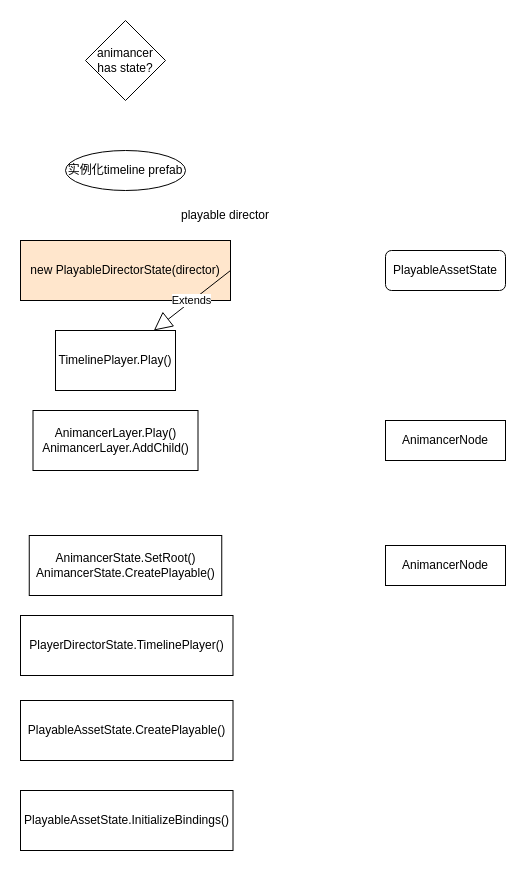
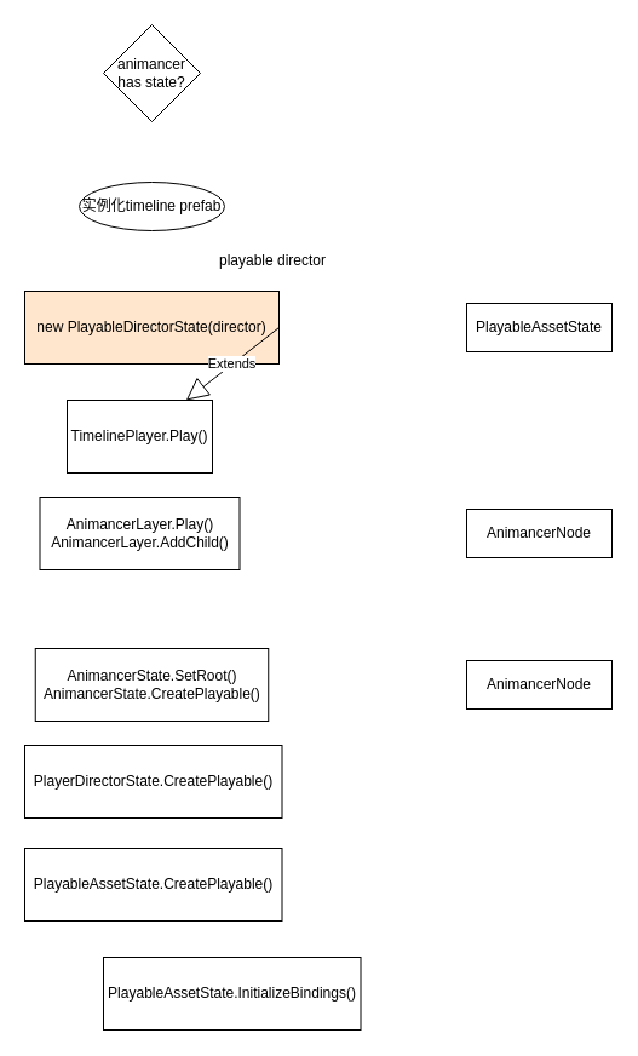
  <mxCell id="0" />
  <mxCell id="1" parent="0" />
  <mxCell id="2" value="实例化timeline prefab" style="ellipse;whiteSpace=wrap;html=1;" vertex="1" parent="1"><mxGeometry x="65" y="150" width="120" height="40" as="geometry" /></mxCell>
  <mxCell id="3" value="playable director" style="text;html=1;strokeColor=none;fillColor=none;align=center;verticalAlign=middle;whiteSpace=wrap;rounded=0;" vertex="1" parent="1"><mxGeometry x="145" y="200" width="160" height="30" as="geometry" /></mxCell>
  <mxCell id="4" value="new PlayableDirectorState(director)" style="rounded=0;whiteSpace=wrap;html=1;fillColor=#ffe6cc;" vertex="1" parent="1"><mxGeometry x="20" y="240" width="210" height="60" as="geometry" /></mxCell>
  <mxCell id="5" value="Extends" style="endArrow=block;endSize=16;endFill=0;html=1;rounded=0;exitX=1;exitY=0.5;exitDx=0;exitDy=0;" edge="1" parent="1" source="4" target="8"><mxGeometry width="160" relative="1" as="geometry"><mxPoint x="325" y="310" as="sourcePoint" /><mxPoint x="385" y="270" as="targetPoint" /></mxGeometry></mxCell>
- <mxCell id="6" value="PlayableAssetState" style="whiteSpace=wrap;html=1;rounded=1;" vertex="1" parent="1"><mxGeometry x="385" y="250" width="120" height="40" as="geometry" /></mxCell>
+ <mxCell id="6" value="PlayableAssetState" style="rounded=0;whiteSpace=wrap;html=1;" vertex="1" parent="1"><mxGeometry x="385" y="250" width="120" height="40" as="geometry" /></mxCell>
  <mxCell id="7" value="animancer has state?" style="rhombus;whiteSpace=wrap;html=1;" vertex="1" parent="1"><mxGeometry x="85" y="20" width="80" height="80" as="geometry" /></mxCell>
  <mxCell id="8" value="TimelinePlayer.Play()" style="rounded=0;whiteSpace=wrap;html=1;" vertex="1" parent="1"><mxGeometry x="55" y="330" width="120" height="60" as="geometry" /></mxCell>
  <mxCell id="9" value="AnimancerNode" style="rounded=0;whiteSpace=wrap;html=1;" vertex="1" parent="1"><mxGeometry x="385" y="420" width="120" height="40" as="geometry" /></mxCell>
  <mxCell id="10" value="AnimancerLayer.Play()&lt;br&gt;AnimancerLayer.AddChild()" style="rounded=0;whiteSpace=wrap;html=1;" vertex="1" parent="1"><mxGeometry x="32.5" y="410" width="165" height="60" as="geometry" /></mxCell>
  <mxCell id="11" value="AnimancerState.SetRoot()&lt;br&gt;AnimancerState.CreatePlayable()" style="rounded=0;whiteSpace=wrap;html=1;" vertex="1" parent="1"><mxGeometry x="28.75" y="535" width="192.5" height="60" as="geometry" /></mxCell>
  <mxCell id="12" value="AnimancerNode" style="rounded=0;whiteSpace=wrap;html=1;" vertex="1" parent="1"><mxGeometry x="385" y="545" width="120" height="40" as="geometry" /></mxCell>
- <mxCell id="13" value="PlayerDirectorState.TimelinePlayer()" style="rounded=0;whiteSpace=wrap;html=1;" vertex="1" parent="1"><mxGeometry x="20" y="615" width="212.5" height="60" as="geometry" /></mxCell>
+ <mxCell id="13" value="PlayerDirectorState.CreatePlayable()" style="rounded=0;whiteSpace=wrap;html=1;" vertex="1" parent="1"><mxGeometry x="20" y="615" width="212.5" height="60" as="geometry" /></mxCell>
  <mxCell id="14" value="PlayableAssetState.CreatePlayable()" style="rounded=0;whiteSpace=wrap;html=1;" vertex="1" parent="1"><mxGeometry x="20" y="700" width="212.5" height="60" as="geometry" /></mxCell>
- <mxCell id="15" value="PlayableAssetState.InitializeBindings()" style="rounded=0;whiteSpace=wrap;html=1;" vertex="1" parent="1"><mxGeometry x="20" y="790" width="212.5" height="60" as="geometry" /></mxCell>
+ <mxCell id="15" value="PlayableAssetState.InitializeBindings()" style="rounded=0;whiteSpace=wrap;html=1;" vertex="1" parent="1"><mxGeometry x="85" y="790" width="212.5" height="60" as="geometry" /></mxCell>
